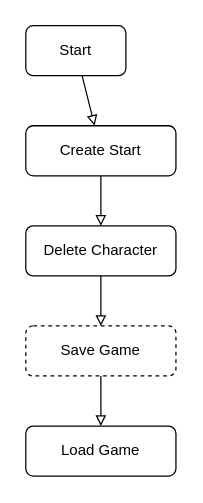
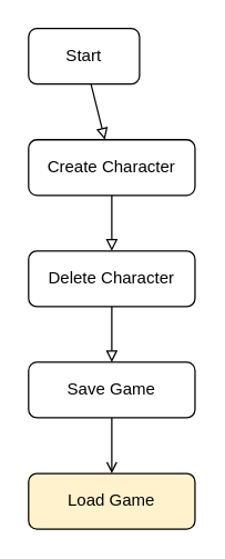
  <mxCell id="0" />
  <mxCell id="1" parent="0" />
  <mxCell id="2" value="Start" style="rounded=1;whiteSpace=wrap;html=1;" vertex="1" parent="1"><mxGeometry x="20" y="20" width="80" height="40" as="geometry" /></mxCell>
- <mxCell id="3" value="Create Start" style="rounded=1;whiteSpace=wrap;html=1;" vertex="1" parent="1"><mxGeometry x="20" y="100" width="120" height="40" as="geometry" /></mxCell>
+ <mxCell id="3" value="Create Character" style="rounded=1;whiteSpace=wrap;html=1;" vertex="1" parent="1"><mxGeometry x="20" y="100" width="120" height="40" as="geometry" /></mxCell>
  <mxCell id="4" value="Delete Character" style="rounded=1;whiteSpace=wrap;html=1;" vertex="1" parent="1"><mxGeometry x="20" y="180" width="120" height="40" as="geometry" /></mxCell>
- <mxCell id="5" value="Save Game" style="rounded=1;whiteSpace=wrap;html=1;dashed=1;" vertex="1" parent="1"><mxGeometry x="20" y="260" width="120" height="40" as="geometry" /></mxCell>
- <mxCell id="6" value="Load Game" style="rounded=1;whiteSpace=wrap;html=1;" vertex="1" parent="1"><mxGeometry x="20" y="340" width="120" height="40" as="geometry" /></mxCell>
+ <mxCell id="5" value="Save Game" style="rounded=1;whiteSpace=wrap;html=1;" vertex="1" parent="1"><mxGeometry x="20" y="260" width="120" height="40" as="geometry" /></mxCell>
+ <mxCell id="6" value="Load Game" style="rounded=1;whiteSpace=wrap;html=1;fillColor=#fff2cc;" vertex="1" parent="1"><mxGeometry x="20" y="340" width="120" height="40" as="geometry" /></mxCell>
  <mxCell id="7" style="endArrow=block;endFill=0;html=1;" edge="1" source="2" target="3" parent="1"><mxGeometry relative="1" as="geometry" /></mxCell>
  <mxCell id="8" style="endArrow=block;endFill=0;html=1;" edge="1" source="3" target="4" parent="1"><mxGeometry relative="1" as="geometry" /></mxCell>
  <mxCell id="9" style="endArrow=block;endFill=0;html=1;" edge="1" source="4" target="5" parent="1"><mxGeometry relative="1" as="geometry" /></mxCell>
- <mxCell id="10" style="endArrow=block;endFill=0;html=1;" edge="1" source="5" target="6" parent="1"><mxGeometry relative="1" as="geometry" /></mxCell>
+ <mxCell id="10" style="endArrow=open;endFill=0;html=1;" edge="1" source="5" target="6" parent="1"><mxGeometry relative="1" as="geometry" /></mxCell>
